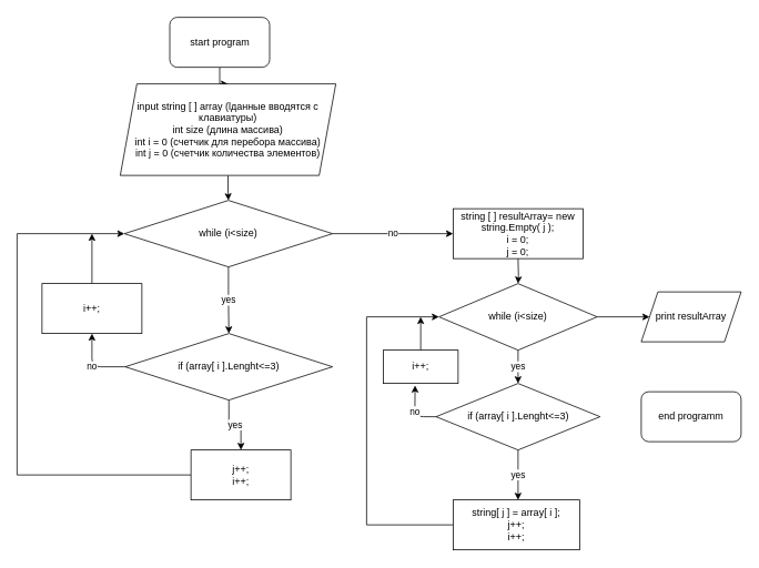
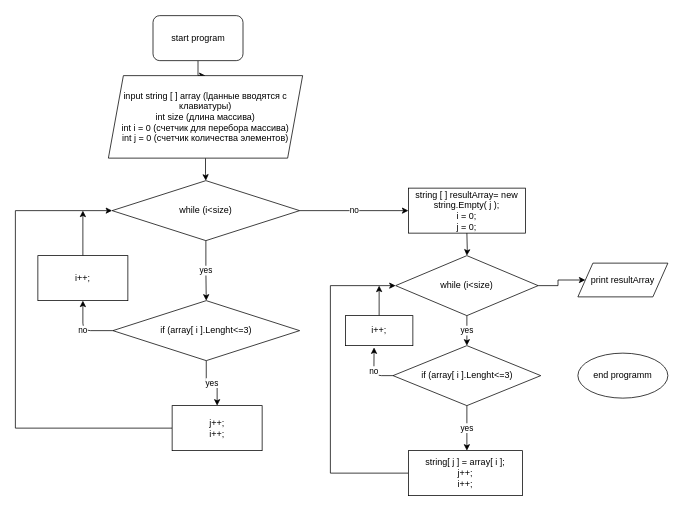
  <mxCell id="0" />
  <mxCell id="1" parent="0" />
  <mxCell id="2" value="" style="edgeStyle=orthogonalEdgeStyle;rounded=0;orthogonalLoop=1;jettySize=auto;html=1;" parent="1" source="3" target="5" edge="1"><mxGeometry relative="1" as="geometry" /></mxCell>
  <mxCell id="3" value="start program" style="rounded=1;whiteSpace=wrap;html=1;" parent="1" vertex="1"><mxGeometry x="203.5" y="20" width="120" height="60" as="geometry" /></mxCell>
  <mxCell id="4" value="" style="edgeStyle=orthogonalEdgeStyle;rounded=0;orthogonalLoop=1;jettySize=auto;html=1;" parent="1" source="5" target="8" edge="1"><mxGeometry relative="1" as="geometry" /></mxCell>
  <mxCell id="5" value="input string [ ] array (lданные вводятся с клавиатуры)&lt;br&gt;&amp;nbsp;int size (длина массива)&amp;nbsp;&lt;br&gt;int i = 0 (счетчик для перебора массива)&lt;br&gt;int j = 0 (счетчик количества элементов)" style="shape=parallelogram;perimeter=parallelogramPerimeter;whiteSpace=wrap;html=1;fixedSize=1;" parent="1" vertex="1"><mxGeometry x="144" y="100" width="259" height="110" as="geometry" /></mxCell>
  <mxCell id="6" value="yes&lt;br&gt;" style="edgeStyle=orthogonalEdgeStyle;rounded=0;orthogonalLoop=1;jettySize=auto;html=1;" parent="1" source="8" target="11" edge="1"><mxGeometry relative="1" as="geometry" /></mxCell>
  <mxCell id="7" value="no" style="edgeStyle=orthogonalEdgeStyle;rounded=0;orthogonalLoop=1;jettySize=auto;html=1;" parent="1" source="8" target="14" edge="1"><mxGeometry relative="1" as="geometry"><Array as="points"><mxPoint x="470" y="280" /><mxPoint x="470" y="280" /></Array></mxGeometry></mxCell>
  <mxCell id="8" value="while (i&amp;lt;size)" style="rhombus;whiteSpace=wrap;html=1;" parent="1" vertex="1"><mxGeometry x="149" y="240" width="250" height="80" as="geometry" /></mxCell>
  <mxCell id="9" value="yes" style="edgeStyle=orthogonalEdgeStyle;rounded=0;orthogonalLoop=1;jettySize=auto;html=1;" parent="1" source="11" target="13" edge="1"><mxGeometry relative="1" as="geometry" /></mxCell>
  <mxCell id="10" value="no" style="edgeStyle=none;html=1;entryX=0.5;entryY=1;entryDx=0;entryDy=0;fontColor=default;exitX=0;exitY=0.5;exitDx=0;exitDy=0;" edge="1" parent="1" source="11" target="27"><mxGeometry relative="1" as="geometry"><Array as="points"><mxPoint x="110" y="440" /></Array></mxGeometry></mxCell>
  <mxCell id="11" value="if (array[ i ].Lenght&amp;lt;=3)" style="rhombus;whiteSpace=wrap;html=1;" parent="1" vertex="1"><mxGeometry x="150" y="400" width="249" height="80" as="geometry" /></mxCell>
  <mxCell id="12" style="edgeStyle=orthogonalEdgeStyle;rounded=0;orthogonalLoop=1;jettySize=auto;html=1;exitX=0;exitY=0.5;exitDx=0;exitDy=0;entryX=0;entryY=0.5;entryDx=0;entryDy=0;" parent="1" source="13" target="8" edge="1"><mxGeometry relative="1" as="geometry"><Array as="points"><mxPoint x="20" y="570" /><mxPoint x="20" y="280" /></Array></mxGeometry></mxCell>
  <mxCell id="13" value="j++;&lt;br&gt;i++;" style="whiteSpace=wrap;html=1;" parent="1" vertex="1"><mxGeometry x="229" y="540" width="120" height="60" as="geometry" /></mxCell>
  <mxCell id="14" value="string [ ] resultArray= new string.Empty( j );&lt;br&gt;i = 0;&lt;br&gt;j = 0;" style="whiteSpace=wrap;html=1;" parent="1" vertex="1"><mxGeometry x="544" y="250" width="156" height="60" as="geometry" /></mxCell>
  <mxCell id="15" value="" style="edgeStyle=orthogonalEdgeStyle;rounded=0;orthogonalLoop=1;jettySize=auto;html=1;" parent="1" source="17" target="24" edge="1"><mxGeometry relative="1" as="geometry" /></mxCell>
  <mxCell id="16" value="yes" style="edgeStyle=orthogonalEdgeStyle;rounded=0;orthogonalLoop=1;jettySize=auto;html=1;" edge="1" parent="1" source="17" target="21"><mxGeometry relative="1" as="geometry" /></mxCell>
  <mxCell id="17" value="&lt;span style=&quot;font-family: Helvetica; font-size: 12px; font-style: normal; font-variant-ligatures: normal; font-variant-caps: normal; font-weight: 400; letter-spacing: normal; orphans: 2; text-align: center; text-indent: 0px; text-transform: none; widows: 2; word-spacing: 0px; -webkit-text-stroke-width: 0px; text-decoration-thickness: initial; text-decoration-style: initial; text-decoration-color: initial; float: none; display: inline !important;&quot;&gt;while (i&amp;lt;size)&lt;/span&gt;" style="rhombus;whiteSpace=wrap;html=1;strokeColor=default;fillColor=default;labelBackgroundColor=none;fontColor=default;" parent="1" vertex="1"><mxGeometry x="527" y="340" width="190" height="80" as="geometry" /></mxCell>
  <mxCell id="18" value="" style="edgeStyle=orthogonalEdgeStyle;rounded=0;orthogonalLoop=1;jettySize=auto;html=1;" parent="1" target="17" edge="1"><mxGeometry relative="1" as="geometry"><mxPoint x="622" y="310" as="sourcePoint" /></mxGeometry></mxCell>
  <mxCell id="19" value="yes&lt;br&gt;" style="edgeStyle=orthogonalEdgeStyle;rounded=0;orthogonalLoop=1;jettySize=auto;html=1;exitX=0.5;exitY=1;exitDx=0;exitDy=0;entryX=0.5;entryY=0;entryDx=0;entryDy=0;" parent="1" source="21" edge="1"><mxGeometry relative="1" as="geometry"><mxPoint x="830" y="570" as="sourcePoint" /><mxPoint x="622" y="600" as="targetPoint" /></mxGeometry></mxCell>
  <mxCell id="20" value="no" style="edgeStyle=none;html=1;exitX=0;exitY=0.5;exitDx=0;exitDy=0;entryX=0.425;entryY=1.061;entryDx=0;entryDy=0;entryPerimeter=0;fontColor=default;" edge="1" parent="1" source="21" target="29"><mxGeometry relative="1" as="geometry"><Array as="points"><mxPoint x="498" y="500" /></Array></mxGeometry></mxCell>
  <mxCell id="21" value="if (array[ i ].Lenght&amp;lt;=3)" style="rhombus;whiteSpace=wrap;html=1;" parent="1" vertex="1"><mxGeometry x="523.5" y="460" width="197" height="80" as="geometry" /></mxCell>
  <mxCell id="22" style="edgeStyle=orthogonalEdgeStyle;rounded=0;orthogonalLoop=1;jettySize=auto;html=1;exitX=0;exitY=0.5;exitDx=0;exitDy=0;entryX=0;entryY=0.5;entryDx=0;entryDy=0;" parent="1" source="23" target="17" edge="1"><mxGeometry relative="1" as="geometry"><Array as="points"><mxPoint x="440" y="630" /><mxPoint x="440" y="380" /></Array></mxGeometry></mxCell>
  <mxCell id="23" value="string[ j ] = array[ i ];&lt;br&gt;j++;&lt;br&gt;i++;" style="whiteSpace=wrap;html=1;" parent="1" vertex="1"><mxGeometry x="544" y="600" width="152" height="60" as="geometry" /></mxCell>
- <mxCell id="24" value="print resultArray&lt;br&gt;" style="shape=parallelogram;perimeter=parallelogramPerimeter;whiteSpace=wrap;html=1;fixedSize=1;" parent="1" vertex="1"><mxGeometry x="770" y="350" width="120" height="60" as="geometry" /></mxCell>
- <mxCell id="25" value="end programm" style="rounded=1;whiteSpace=wrap;html=1;" parent="1" vertex="1"><mxGeometry x="770" y="470" width="120" height="60" as="geometry" /></mxCell>
+ <mxCell id="24" value="print resultArray&lt;br&gt;" style="shape=parallelogram;perimeter=parallelogramPerimeter;whiteSpace=wrap;html=1;fixedSize=1;" parent="1" vertex="1"><mxGeometry x="770" y="350" width="120" height="45" as="geometry" /></mxCell>
+ <mxCell id="25" value="end programm" style="ellipse;whiteSpace=wrap;html=1;" parent="1" vertex="1"><mxGeometry x="770" y="470" width="120" height="60" as="geometry" /></mxCell>
  <mxCell id="26" style="edgeStyle=none;html=1;fontColor=default;" edge="1" parent="1" source="27"><mxGeometry relative="1" as="geometry"><mxPoint x="110" y="280" as="targetPoint" /></mxGeometry></mxCell>
  <mxCell id="27" value="i++;" style="rounded=0;whiteSpace=wrap;html=1;labelBackgroundColor=none;fontColor=default;strokeColor=default;fillColor=default;" vertex="1" parent="1"><mxGeometry x="50" y="340" width="120" height="60" as="geometry" /></mxCell>
  <mxCell id="28" style="edgeStyle=none;html=1;exitX=0.5;exitY=0;exitDx=0;exitDy=0;fontColor=default;" edge="1" parent="1" source="29"><mxGeometry relative="1" as="geometry"><mxPoint x="505" y="380" as="targetPoint" /></mxGeometry></mxCell>
  <mxCell id="29" value="i++;" style="rounded=0;whiteSpace=wrap;html=1;labelBackgroundColor=none;fontColor=default;strokeColor=default;fillColor=default;" vertex="1" parent="1"><mxGeometry x="460" y="420" width="90" height="40" as="geometry" /></mxCell>
